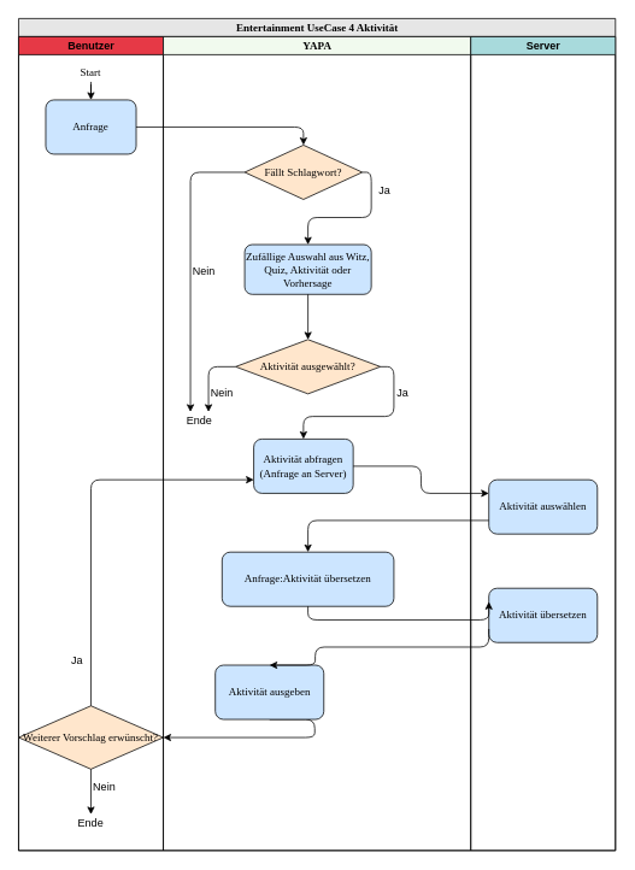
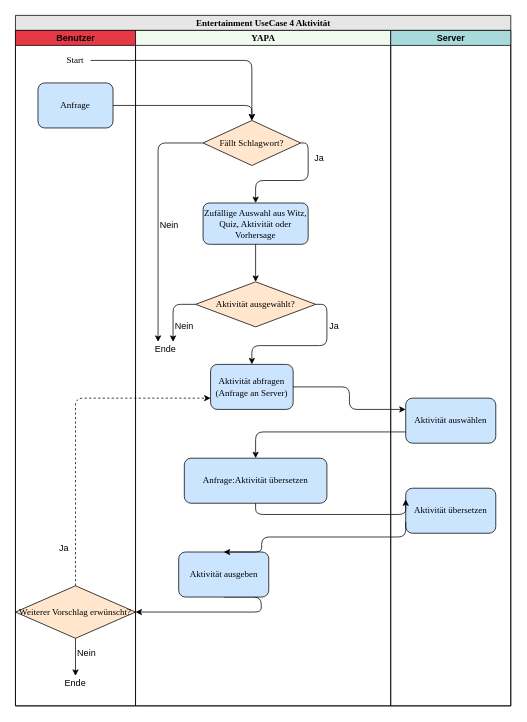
  <mxCell id="0" />
  <mxCell id="1" parent="0" />
  <mxCell id="2" value="&lt;font style=&quot;font-size: 12px&quot;&gt;Entertainment UseCase 4 Aktivität&lt;/font&gt;" style="swimlane;html=1;childLayout=stackLayout;startSize=20;rounded=0;shadow=0;labelBackgroundColor=none;strokeWidth=1;fontFamily=Verdana;fontSize=8;align=center;fillColor=#E6E6E6;" parent="1" vertex="1"><mxGeometry x="20" y="20" width="660" height="920" as="geometry" /></mxCell>
  <mxCell id="3" value="Benutzer" style="swimlane;html=1;startSize=20;fillColor=#E63946;" parent="2" vertex="1"><mxGeometry y="20" width="160" height="900" as="geometry" /></mxCell>
- <mxCell id="4" style="edgeStyle=orthogonalEdgeStyle;rounded=1;orthogonalLoop=1;jettySize=auto;html=1;fontSize=12;" parent="3" source="5" target="6" edge="1"><mxGeometry relative="1" as="geometry" /></mxCell>
+ <mxCell id="4" style="edgeStyle=orthogonalEdgeStyle;rounded=1;orthogonalLoop=1;jettySize=auto;html=1;fontSize=12;" parent="3" source="5" target="20" edge="1"><mxGeometry relative="1" as="geometry" /></mxCell>
  <mxCell id="5" value="&lt;font face=&quot;Verdana&quot;&gt;Start&lt;/font&gt;" style="text;html=1;strokeColor=none;fillColor=none;align=center;verticalAlign=middle;whiteSpace=wrap;rounded=0;" parent="3" vertex="1"><mxGeometry x="60" y="30" width="40" height="20" as="geometry" /></mxCell>
  <mxCell id="6" value="&lt;font style=&quot;font-size: 12px&quot;&gt;Anfrage&lt;/font&gt;" style="rounded=1;whiteSpace=wrap;html=1;shadow=0;labelBackgroundColor=none;strokeWidth=1;fontFamily=Verdana;fontSize=8;align=center;fillColor=#CCE5FF;" parent="3" vertex="1"><mxGeometry x="30" y="70" width="100" height="60" as="geometry" /></mxCell>
  <mxCell id="7" value="Ja" style="text;html=1;strokeColor=none;fillColor=none;align=center;verticalAlign=middle;whiteSpace=wrap;rounded=0;fontSize=12;" parent="3" vertex="1"><mxGeometry x="50" y="680" width="30" height="20" as="geometry" /></mxCell>
  <mxCell id="8" value="Weiterer Vorschlag erwünscht?" style="rhombus;whiteSpace=wrap;html=1;rounded=0;shadow=0;labelBackgroundColor=none;strokeWidth=1;fontFamily=Verdana;fontSize=12;align=center;fillColor=#FFE6CC;" parent="3" vertex="1"><mxGeometry y="740" width="160" height="70" as="geometry" /></mxCell>
  <mxCell id="9" value="Ende" style="text;html=1;strokeColor=none;fillColor=none;align=center;verticalAlign=middle;whiteSpace=wrap;rounded=0;" parent="3" vertex="1"><mxGeometry x="60" y="860" width="40" height="20" as="geometry" /></mxCell>
  <mxCell id="10" style="edgeStyle=orthogonalEdgeStyle;rounded=1;orthogonalLoop=1;jettySize=auto;html=1;exitX=0.5;exitY=1;exitDx=0;exitDy=0;entryX=0.5;entryY=0;entryDx=0;entryDy=0;fontSize=12;" edge="1" parent="3" source="8" target="9"><mxGeometry relative="1" as="geometry"><mxPoint x="337.5" y="760" as="sourcePoint" /><mxPoint x="182.5" y="785" as="targetPoint" /><Array as="points"><mxPoint x="80" y="810" /><mxPoint x="80" y="860" /></Array></mxGeometry></mxCell>
  <mxCell id="11" value="Nein" style="text;html=1;strokeColor=none;fillColor=none;align=center;verticalAlign=middle;whiteSpace=wrap;rounded=0;fontSize=12;" parent="3" vertex="1"><mxGeometry x="80" y="820" width="30" height="20" as="geometry" /></mxCell>
  <mxCell id="12" style="edgeStyle=orthogonalEdgeStyle;rounded=1;orthogonalLoop=1;jettySize=auto;html=1;exitX=0.5;exitY=1;exitDx=0;exitDy=0;entryX=1;entryY=0.5;entryDx=0;entryDy=0;fontSize=12;" parent="2" source="27" target="8" edge="1"><mxGeometry relative="1" as="geometry"><mxPoint x="262.5" y="855" as="sourcePoint" /><mxPoint x="22.5" y="915" as="targetPoint" /><Array as="points"><mxPoint x="327.5" y="795" /></Array></mxGeometry></mxCell>
  <mxCell id="13" value="&lt;font face=&quot;Verdana&quot;&gt;YAPA&lt;/font&gt;" style="swimlane;html=1;startSize=20;fillColor=#F1FAEE;" parent="2" vertex="1"><mxGeometry x="160" y="20" width="340" height="900" as="geometry" /></mxCell>
  <mxCell id="14" value="&lt;font style=&quot;font-size: 12px&quot;&gt;Zufällige Auswahl aus Witz, Quiz, Aktivität oder Vorhersage&lt;/font&gt;" style="rounded=1;whiteSpace=wrap;html=1;shadow=0;labelBackgroundColor=none;strokeWidth=1;fontFamily=Verdana;fontSize=8;align=center;fillColor=#CCE5FF;" parent="13" vertex="1"><mxGeometry x="90" y="230" width="140" height="55" as="geometry" /></mxCell>
  <mxCell id="15" style="edgeStyle=orthogonalEdgeStyle;rounded=1;orthogonalLoop=1;jettySize=auto;html=1;exitX=0;exitY=0.5;exitDx=0;exitDy=0;entryX=0.75;entryY=0;entryDx=0;entryDy=0;" parent="13" source="17" target="26" edge="1"><mxGeometry relative="1" as="geometry"><mxPoint x="60" y="415" as="targetPoint" /></mxGeometry></mxCell>
  <mxCell id="16" style="edgeStyle=orthogonalEdgeStyle;rounded=1;orthogonalLoop=1;jettySize=auto;html=1;exitX=1;exitY=0.5;exitDx=0;exitDy=0;entryX=0.5;entryY=0;entryDx=0;entryDy=0;" parent="13" source="17" target="25" edge="1"><mxGeometry relative="1" as="geometry"><mxPoint x="160" y="435" as="targetPoint" /><Array as="points"><mxPoint x="255" y="365" /><mxPoint x="255" y="420" /><mxPoint x="155" y="420" /></Array></mxGeometry></mxCell>
  <mxCell id="17" value="Aktivität ausgewählt?" style="rhombus;whiteSpace=wrap;html=1;rounded=0;shadow=0;labelBackgroundColor=none;strokeWidth=1;fontFamily=Verdana;fontSize=12;align=center;fillColor=#FFE6CC;" parent="13" vertex="1"><mxGeometry x="80" y="335" width="160" height="60" as="geometry" /></mxCell>
  <mxCell id="18" style="edgeStyle=orthogonalEdgeStyle;rounded=1;orthogonalLoop=1;jettySize=auto;html=1;exitX=1;exitY=0.5;exitDx=0;exitDy=0;entryX=0.5;entryY=0;entryDx=0;entryDy=0;fontSize=12;" parent="13" source="20" target="14" edge="1"><mxGeometry relative="1" as="geometry"><Array as="points"><mxPoint x="230" y="150" /><mxPoint x="230" y="200" /><mxPoint x="160" y="200" /></Array></mxGeometry></mxCell>
  <mxCell id="19" style="edgeStyle=orthogonalEdgeStyle;rounded=1;orthogonalLoop=1;jettySize=auto;html=1;exitX=0;exitY=0.5;exitDx=0;exitDy=0;entryX=0.25;entryY=0;entryDx=0;entryDy=0;fontSize=12;" parent="13" source="20" target="26" edge="1"><mxGeometry relative="1" as="geometry"><Array as="points"><mxPoint x="30" y="150" /></Array><mxPoint x="20" y="200" as="targetPoint" /></mxGeometry></mxCell>
  <mxCell id="20" value="Fällt Schlagwort?" style="rhombus;whiteSpace=wrap;html=1;rounded=0;shadow=0;labelBackgroundColor=none;strokeWidth=1;fontFamily=Verdana;fontSize=12;align=center;fillColor=#FFE6CC;" parent="13" vertex="1"><mxGeometry x="90" y="120" width="130" height="60" as="geometry" /></mxCell>
  <mxCell id="21" value="&lt;div&gt;Nein&lt;/div&gt;" style="text;html=1;strokeColor=none;fillColor=none;align=center;verticalAlign=middle;whiteSpace=wrap;rounded=0;fontSize=12;" parent="13" vertex="1"><mxGeometry x="30" y="250" width="30" height="20" as="geometry" /></mxCell>
  <mxCell id="22" value="&lt;div&gt;Nein&lt;/div&gt;" style="text;html=1;strokeColor=none;fillColor=none;align=center;verticalAlign=middle;whiteSpace=wrap;rounded=0;fontSize=12;" parent="13" vertex="1"><mxGeometry x="50" y="385" width="30" height="20" as="geometry" /></mxCell>
  <mxCell id="23" value="Ja" style="text;html=1;strokeColor=none;fillColor=none;align=center;verticalAlign=middle;whiteSpace=wrap;rounded=0;fontSize=12;" parent="13" vertex="1"><mxGeometry x="230" y="160" width="30" height="20" as="geometry" /></mxCell>
  <mxCell id="24" value="Ja" style="text;html=1;strokeColor=none;fillColor=none;align=center;verticalAlign=middle;whiteSpace=wrap;rounded=0;fontSize=12;" parent="13" vertex="1"><mxGeometry x="250" y="385" width="30" height="20" as="geometry" /></mxCell>
  <mxCell id="25" value="&lt;font style=&quot;font-size: 12px&quot;&gt;Aktivität abfragen (Anfrage an Server)&lt;/font&gt;" style="rounded=1;whiteSpace=wrap;html=1;shadow=0;labelBackgroundColor=none;strokeWidth=1;fontFamily=Verdana;fontSize=8;align=center;fillColor=#CCE5FF;" parent="13" vertex="1"><mxGeometry x="100" y="445" width="110" height="60" as="geometry" /></mxCell>
  <mxCell id="26" value="Ende" style="text;html=1;strokeColor=none;fillColor=none;align=center;verticalAlign=middle;whiteSpace=wrap;rounded=0;fontSize=12;" parent="13" vertex="1"><mxGeometry x="20" y="415" width="40" height="20" as="geometry" /></mxCell>
  <mxCell id="27" value="&lt;span style=&quot;font-size: 12px&quot;&gt;Aktivität ausgeben&lt;/span&gt;" style="rounded=1;whiteSpace=wrap;html=1;shadow=0;labelBackgroundColor=none;strokeWidth=1;fontFamily=Verdana;fontSize=8;align=center;fillColor=#CCE5FF;" parent="13" vertex="1"><mxGeometry x="57.5" y="695" width="120" height="60" as="geometry" /></mxCell>
  <mxCell id="28" value="&lt;span style=&quot;font-size: 12px&quot;&gt;Anfrage:Aktivität übersetzen&lt;/span&gt;" style="rounded=1;whiteSpace=wrap;html=1;shadow=0;labelBackgroundColor=none;strokeWidth=1;fontFamily=Verdana;fontSize=8;align=center;fillColor=#CCE5FF;" vertex="1" parent="13"><mxGeometry x="65" y="570" width="190" height="60" as="geometry" /></mxCell>
  <mxCell id="29" style="edgeStyle=orthogonalEdgeStyle;rounded=1;orthogonalLoop=1;jettySize=auto;html=1;fontSize=12;exitX=0.5;exitY=1;exitDx=0;exitDy=0;entryX=0.5;entryY=0;entryDx=0;entryDy=0;" edge="1" parent="13" source="14" target="17"><mxGeometry relative="1" as="geometry"><mxPoint x="220" y="485" as="sourcePoint" /><mxPoint x="160" y="330" as="targetPoint" /></mxGeometry></mxCell>
  <mxCell id="30" style="edgeStyle=orthogonalEdgeStyle;rounded=1;orthogonalLoop=1;jettySize=auto;html=1;fontSize=12;exitX=1;exitY=0.5;exitDx=0;exitDy=0;entryX=0;entryY=0.25;entryDx=0;entryDy=0;" parent="2" source="25" target="33" edge="1"><mxGeometry relative="1" as="geometry"><mxPoint x="480" y="645" as="sourcePoint" /><mxPoint x="600" y="670" as="targetPoint" /></mxGeometry></mxCell>
- <mxCell id="31" style="edgeStyle=orthogonalEdgeStyle;rounded=1;orthogonalLoop=1;jettySize=auto;html=1;fontSize=12;entryX=0;entryY=0.75;entryDx=0;entryDy=0;exitX=0.5;exitY=0;exitDx=0;exitDy=0;" parent="2" source="8" target="25" edge="1"><mxGeometry relative="1" as="geometry"><mxPoint x="220" y="955" as="sourcePoint" /><mxPoint x="410" y="860" as="targetPoint" /></mxGeometry></mxCell>
+ <mxCell id="31" style="edgeStyle=orthogonalEdgeStyle;rounded=1;orthogonalLoop=1;jettySize=auto;html=1;fontSize=12;entryX=0;entryY=0.75;entryDx=0;entryDy=0;exitX=0.5;exitY=0;exitDx=0;exitDy=0;dashed=1;" parent="2" source="8" target="25" edge="1"><mxGeometry relative="1" as="geometry"><mxPoint x="220" y="955" as="sourcePoint" /><mxPoint x="410" y="860" as="targetPoint" /></mxGeometry></mxCell>
  <mxCell id="32" value="Server" style="swimlane;html=1;startSize=20;fillColor=#A8DADC;" parent="2" vertex="1"><mxGeometry x="500" y="20" width="160" height="900" as="geometry" /></mxCell>
  <mxCell id="33" value="&lt;font style=&quot;font-size: 12px&quot;&gt;Aktivität auswählen&lt;br&gt;&lt;/font&gt;" style="rounded=1;whiteSpace=wrap;html=1;shadow=0;labelBackgroundColor=none;strokeWidth=1;fontFamily=Verdana;fontSize=8;align=center;fillColor=#CCE5FF;" parent="32" vertex="1"><mxGeometry x="20" y="490" width="120" height="60" as="geometry" /></mxCell>
  <mxCell id="34" value="&lt;font style=&quot;font-size: 12px&quot;&gt;Aktivität übersetzen&lt;br&gt;&lt;/font&gt;" style="rounded=1;whiteSpace=wrap;html=1;shadow=0;labelBackgroundColor=none;strokeWidth=1;fontFamily=Verdana;fontSize=8;align=center;fillColor=#CCE5FF;" vertex="1" parent="32"><mxGeometry x="20" y="610" width="120" height="60" as="geometry" /></mxCell>
  <mxCell id="35" style="edgeStyle=orthogonalEdgeStyle;rounded=1;orthogonalLoop=1;jettySize=auto;html=1;exitX=1;exitY=0.5;exitDx=0;exitDy=0;entryX=0.5;entryY=0;entryDx=0;entryDy=0;fontSize=12;" parent="2" source="6" target="20" edge="1"><mxGeometry relative="1" as="geometry" /></mxCell>
  <mxCell id="36" style="edgeStyle=orthogonalEdgeStyle;rounded=1;orthogonalLoop=1;jettySize=auto;html=1;fontSize=12;exitX=0;exitY=0.75;exitDx=0;exitDy=0;" parent="2" source="33" target="28" edge="1"><mxGeometry relative="1" as="geometry"><mxPoint x="400" y="875" as="sourcePoint" /><mxPoint x="545" y="900" as="targetPoint" /></mxGeometry></mxCell>
  <mxCell id="37" style="edgeStyle=orthogonalEdgeStyle;rounded=1;orthogonalLoop=1;jettySize=auto;html=1;fontSize=12;exitX=0.5;exitY=1;exitDx=0;exitDy=0;entryX=0;entryY=0.25;entryDx=0;entryDy=0;" edge="1" parent="2" source="28" target="34"><mxGeometry relative="1" as="geometry"><mxPoint x="530" y="565" as="sourcePoint" /><mxPoint x="330" y="600" as="targetPoint" /><Array as="points"><mxPoint x="320" y="665" /></Array></mxGeometry></mxCell>
  <mxCell id="38" style="edgeStyle=orthogonalEdgeStyle;rounded=1;orthogonalLoop=1;jettySize=auto;html=1;fontSize=12;exitX=0;exitY=0.75;exitDx=0;exitDy=0;entryX=0.5;entryY=0;entryDx=0;entryDy=0;" edge="1" parent="2" source="34" target="27"><mxGeometry relative="1" as="geometry"><mxPoint x="330" y="660" as="sourcePoint" /><mxPoint x="530" y="675" as="targetPoint" /><Array as="points"><mxPoint x="328" y="695" /></Array></mxGeometry></mxCell>
